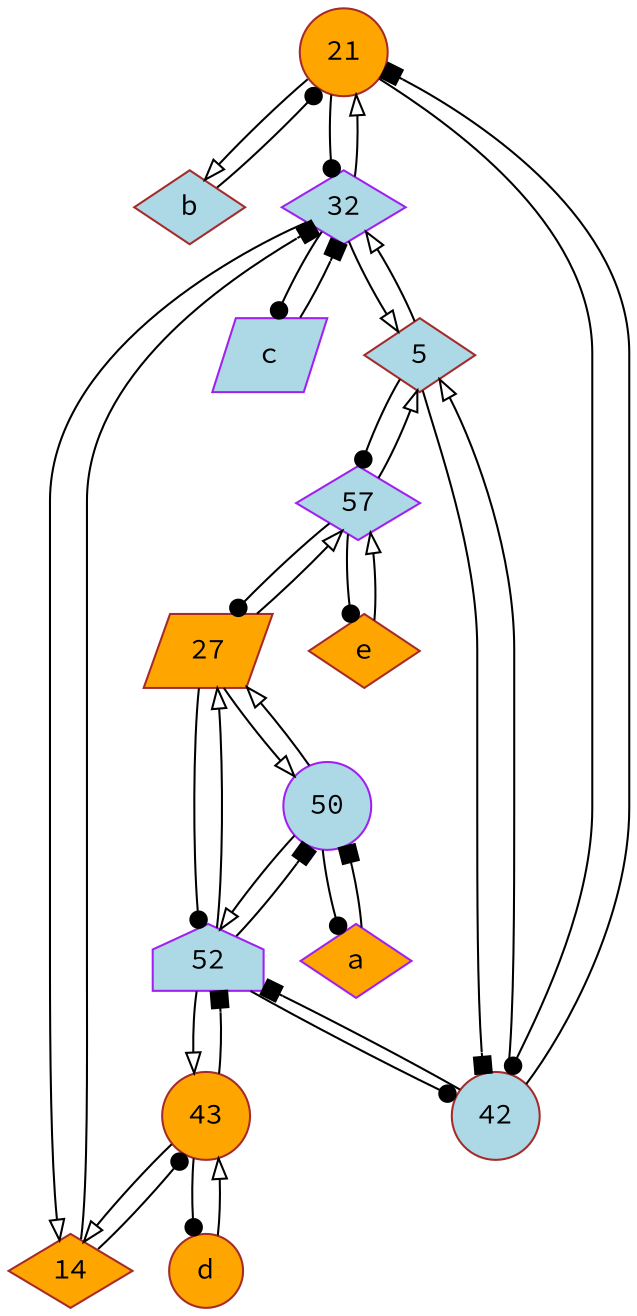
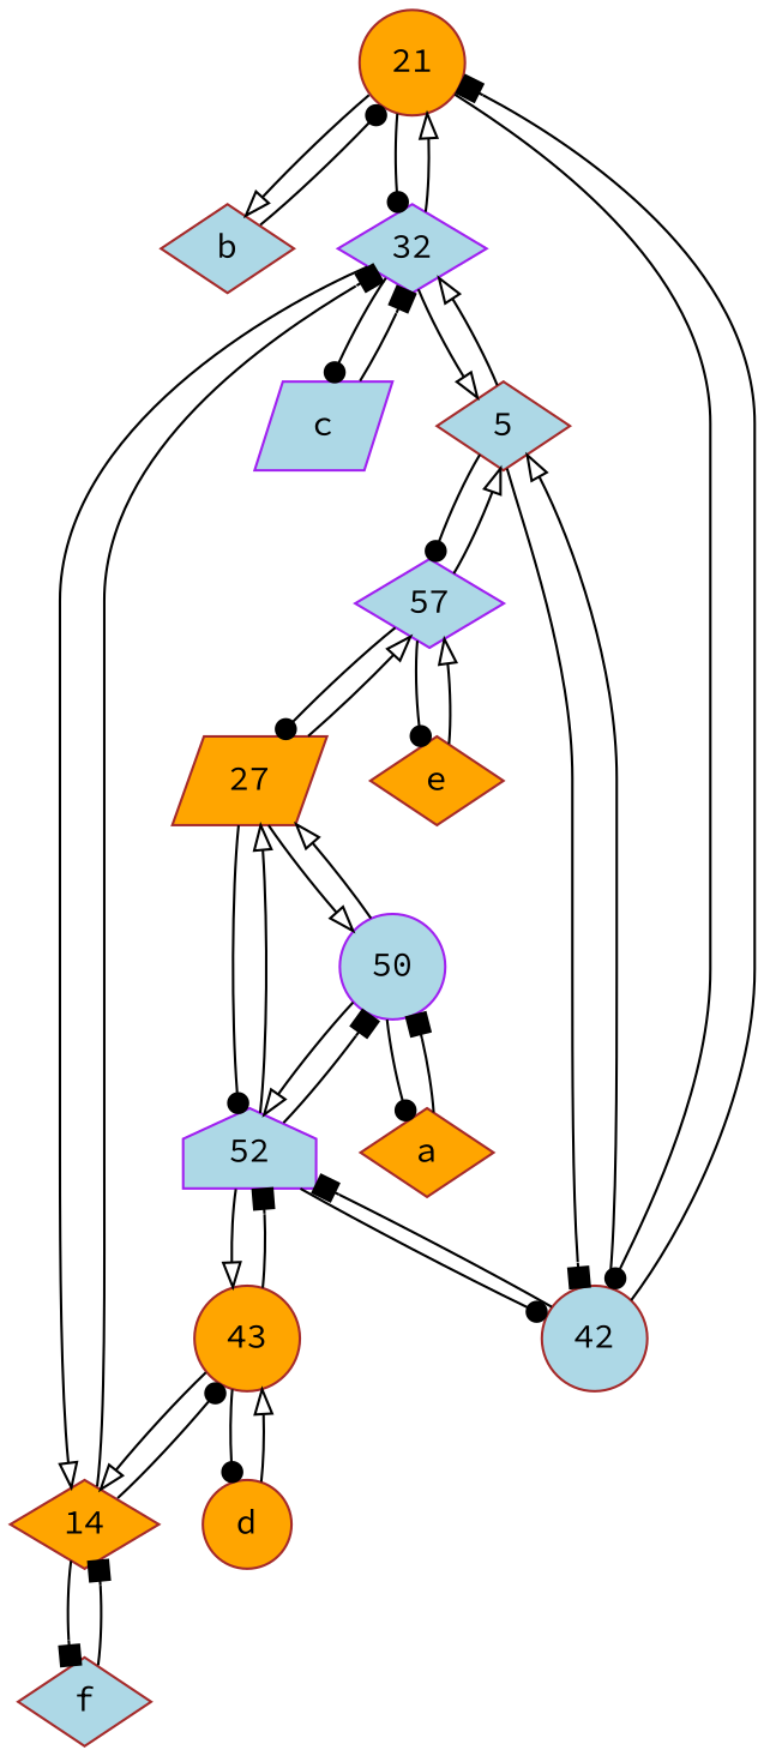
  digraph {
    fontname="Source Code Pro"
    node [color=brown fillcolor=lightblue fontname="Source Code Pro" shape=diamond style=filled]
    edge [arrowhead=onormal fontname="Source Code Pro"]
    21 [fillcolor=orange shape=circle]
    b
    32 [color=purple]
    42 [shape=circle]
    e [fillcolor=orange]
    57 [color=purple]
    5
    27 [fillcolor=orange shape=parallelogram]
    14 [fillcolor=orange]
+   f
    43 [fillcolor=orange shape=circle]
    c [color=purple shape=parallelogram]
    52 [color=purple shape=house]
    n14 [color=purple label=50 shape=circle]
-   a [color=purple fillcolor=orange]
+   a [fillcolor=orange]
    d [fillcolor=orange shape=circle]
    21 -> b
    21 -> 32 [arrowhead=dot]
    21 -> 42 [arrowhead=dot]
    b -> 21 [arrowhead=dot]
    32 -> 21
    32 -> 5
    32 -> 14
    32 -> c [arrowhead=dot]
    42 -> 21 [arrowhead=box]
    42 -> 5
    42 -> 52 [arrowhead=box]
    e -> 57
    57 -> e [arrowhead=dot]
    57 -> 5
    57 -> 27 [arrowhead=dot]
    5 -> 32
    5 -> 42 [arrowhead=box]
    5 -> 57 [arrowhead=dot]
    27 -> 57
    27 -> 52 [arrowhead=dot]
    27 -> n14
    14 -> 32 [arrowhead=box]
+   14 -> f [arrowhead=box]
    14 -> 43 [arrowhead=dot]
+   f -> 14 [arrowhead=box]
    43 -> 14
    43 -> 52 [arrowhead=box]
    43 -> d [arrowhead=dot]
    c -> 32 [arrowhead=box]
    52 -> 42 [arrowhead=dot]
    52 -> 27
    52 -> 43
    52 -> n14 [arrowhead=box]
    n14 -> 27
    n14 -> 52
    n14 -> a [arrowhead=dot]
    a -> n14 [arrowhead=box]
    d -> 43
  }
